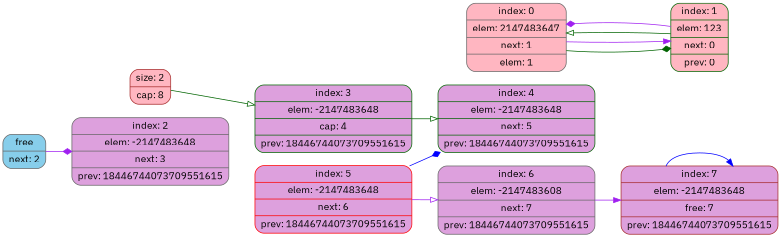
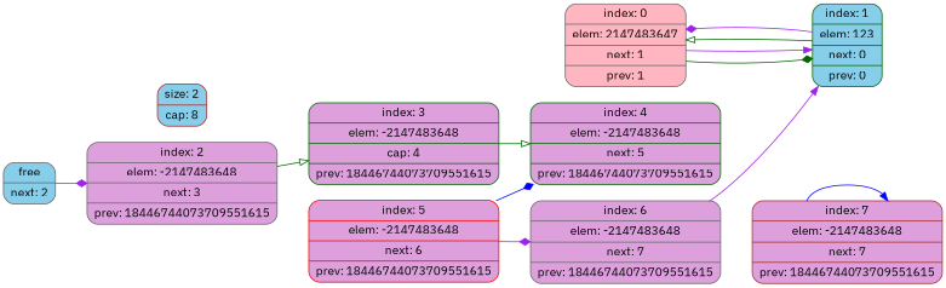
  digraph {
    fontname="IBM Plex Sans"
    rankdir=LR
    node [color=gray40 fillcolor=plum fontname="IBM Plex Sans" shape=Mrecord style=filled]
    edge [arrowhead=diamond color=purple fontname="IBM Plex Sans"]
-   n1 [fillcolor=lightpink label=" index: 0  | elem: 2147483647 | next: 1 | elem: 1"]
-   n2 [color=darkgreen fillcolor=lightpink label=" index: 1  | elem: 123 | next: 0 | prev: 0"]
-   n3 [color=brown fillcolor=lightpink label="size: 2 | cap: 8"]
+   n1 [fillcolor=lightpink label=" index: 0  | elem: 2147483647 | next: 1 | prev: 1"]
+   n2 [color=darkgreen fillcolor=skyblue label=" index: 1  | elem: 123 | next: 0 | prev: 0"]
+   n3 [color=brown fillcolor=skyblue label="size: 2 | cap: 8"]
    n4 [fillcolor=skyblue label="free | next: 2"]
    n5 [label=" index: 2  | elem: -2147483648 | next: 3 | prev: 18446744073709551615"]
    n6 [color=darkgreen label=" index: 3  | elem: -2147483648 | cap: 4 | prev: 18446744073709551615"]
    n7 [color=darkgreen label=" index: 4  | elem: -2147483648 | next: 5 | prev: 18446744073709551615"]
    n8 [color=red label=" index: 5  | elem: -2147483648 | next: 6 | prev: 18446744073709551615"]
-   n9 [label=" index: 6  | elem: -2147483608 | next: 7 | prev: 18446744073709551615"]
-   n10 [color=brown label=" index: 7  | elem: -2147483648 | free: 7 | prev: 18446744073709551615"]
+   n9 [label=" index: 6  | elem: -2147483648 | next: 7 | prev: 18446744073709551615"]
+   n10 [color=brown label=" index: 7  | elem: -2147483648 | next: 7 | prev: 18446744073709551615"]
    n1 -> n2 [color=darkgreen]
    n1 -> n2 [arrowhead=normal]
    n2 -> n1 [arrowhead=onormal color=darkgreen]
    n2 -> n1
    n4 -> n5
-   n3 -> n6 [arrowhead=onormal color=darkgreen]
+   n5 -> n6 [arrowhead=onormal color=darkgreen]
    n6 -> n7 [arrowhead=onormal color=darkgreen]
    n8 -> n7 [color=blue]
-   n8 -> n9 [arrowhead=onormal]
-   n9 -> n10 [arrowhead=normal]
+   n8 -> n9
+   n9 -> n2 [arrowhead=normal]
    n10 -> n10 [arrowhead=normal color=blue]
  }
